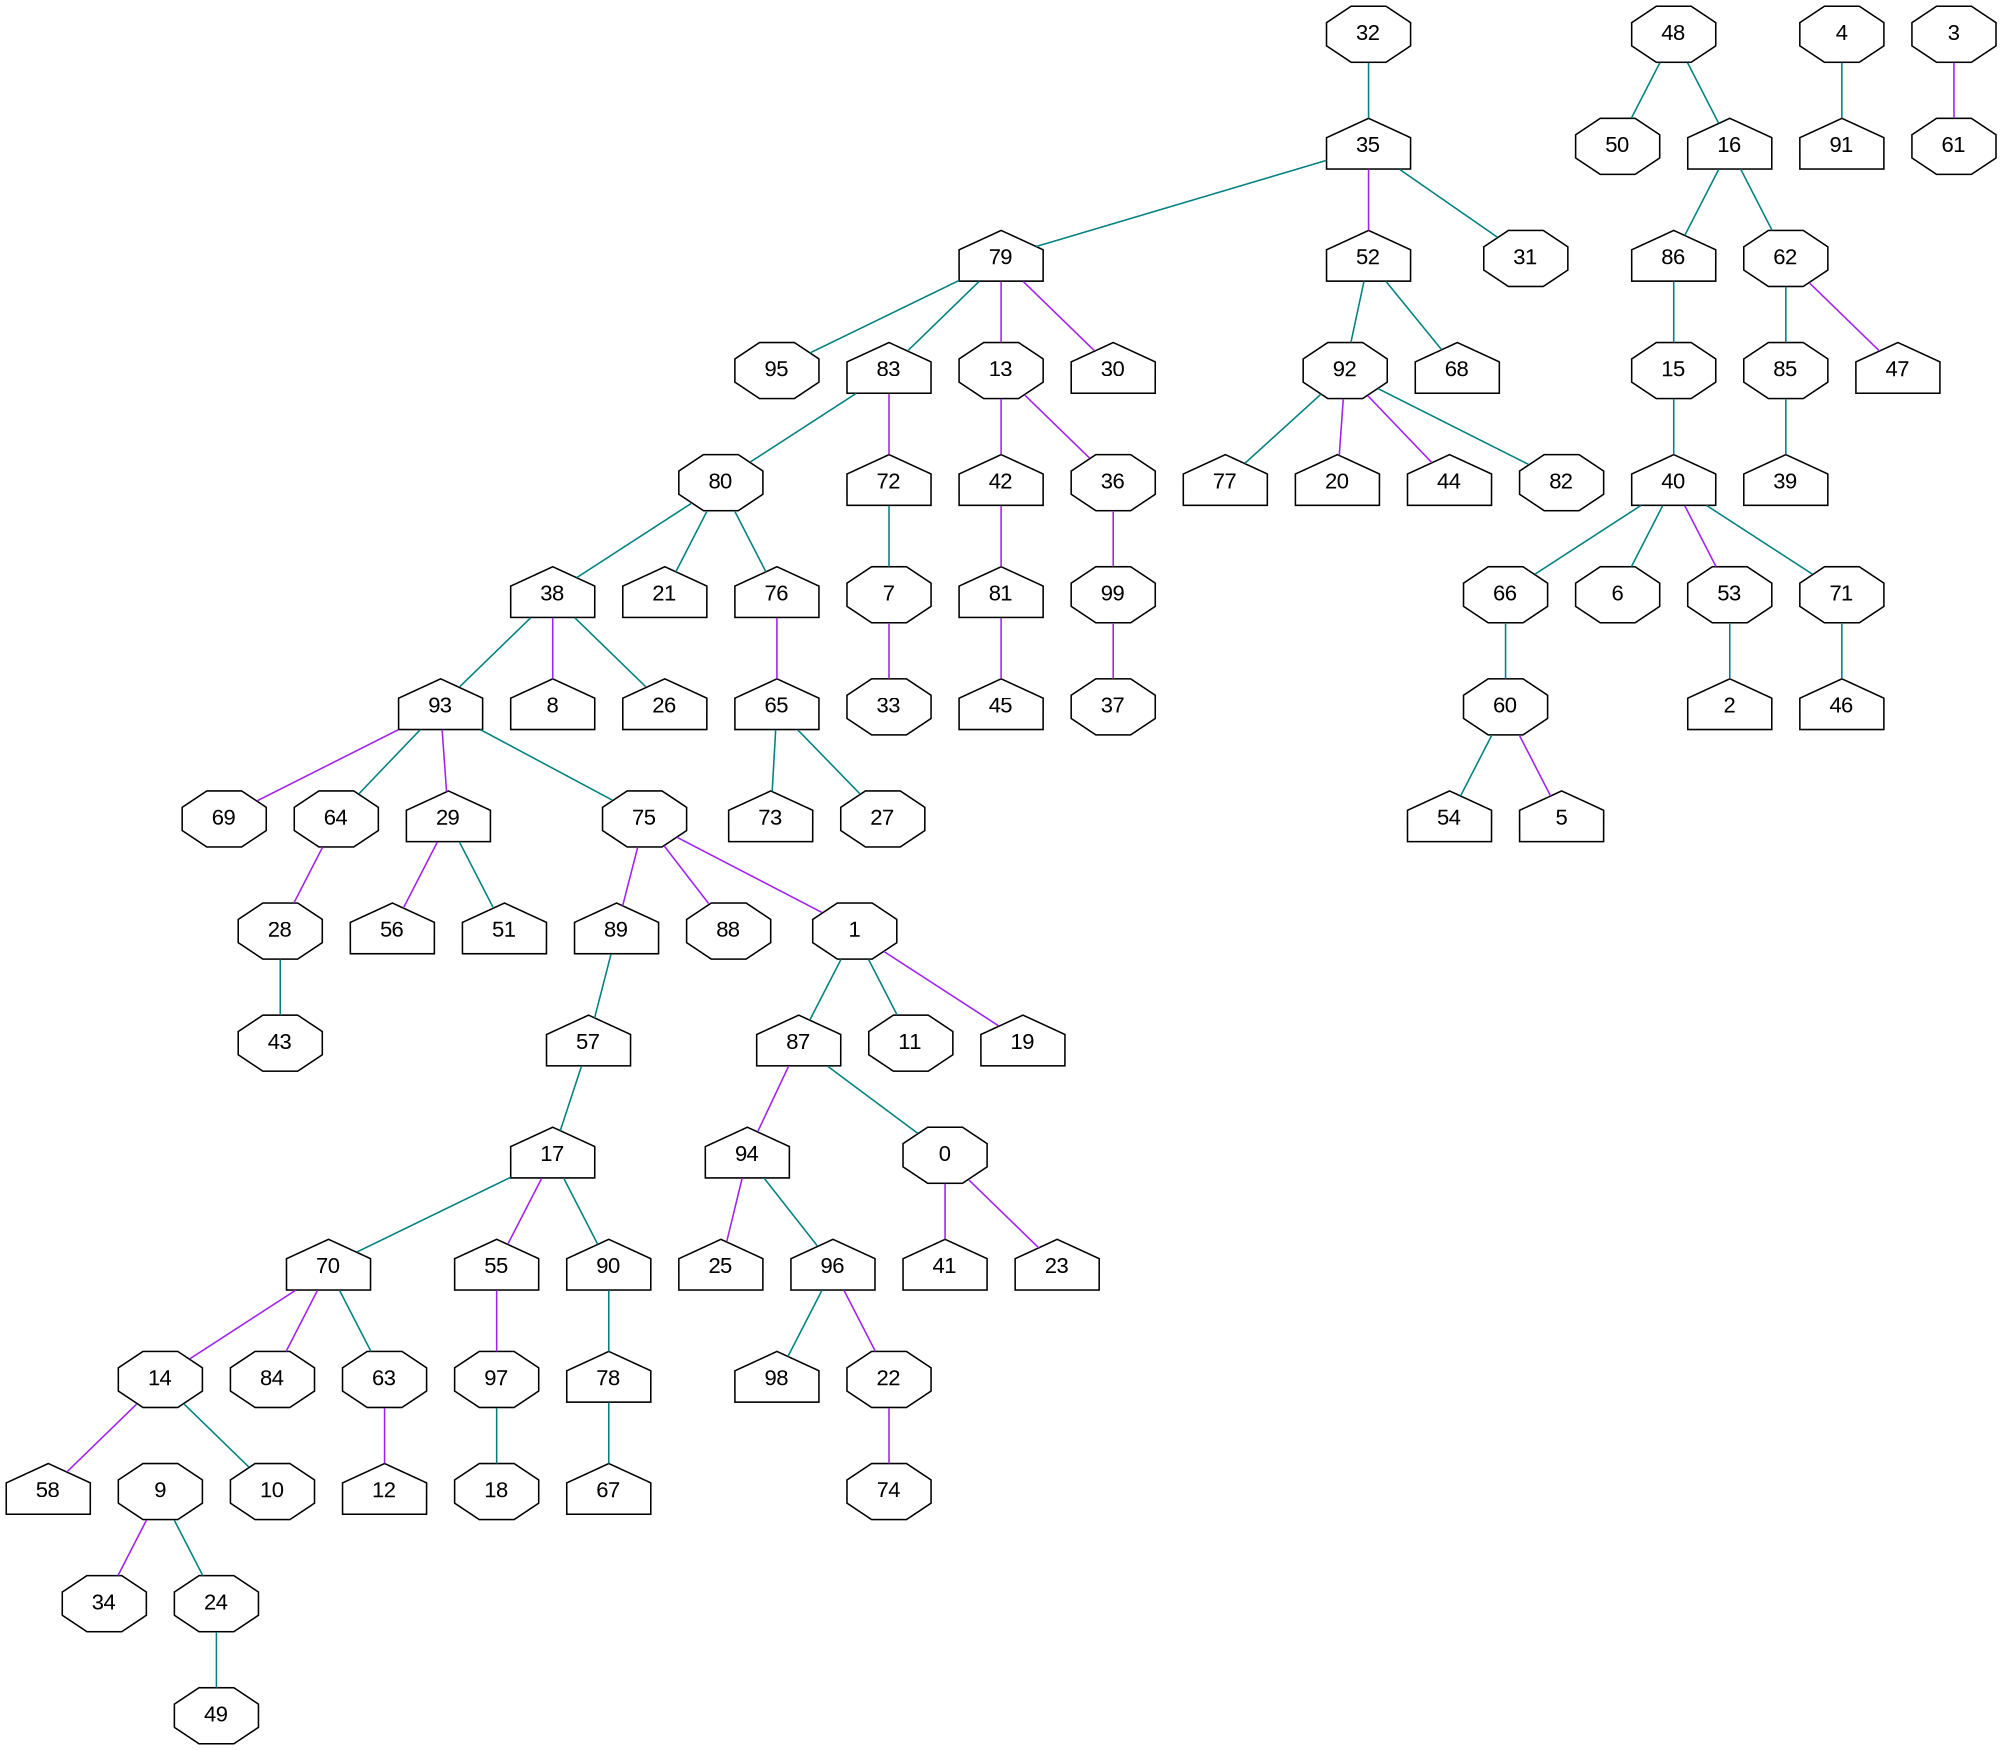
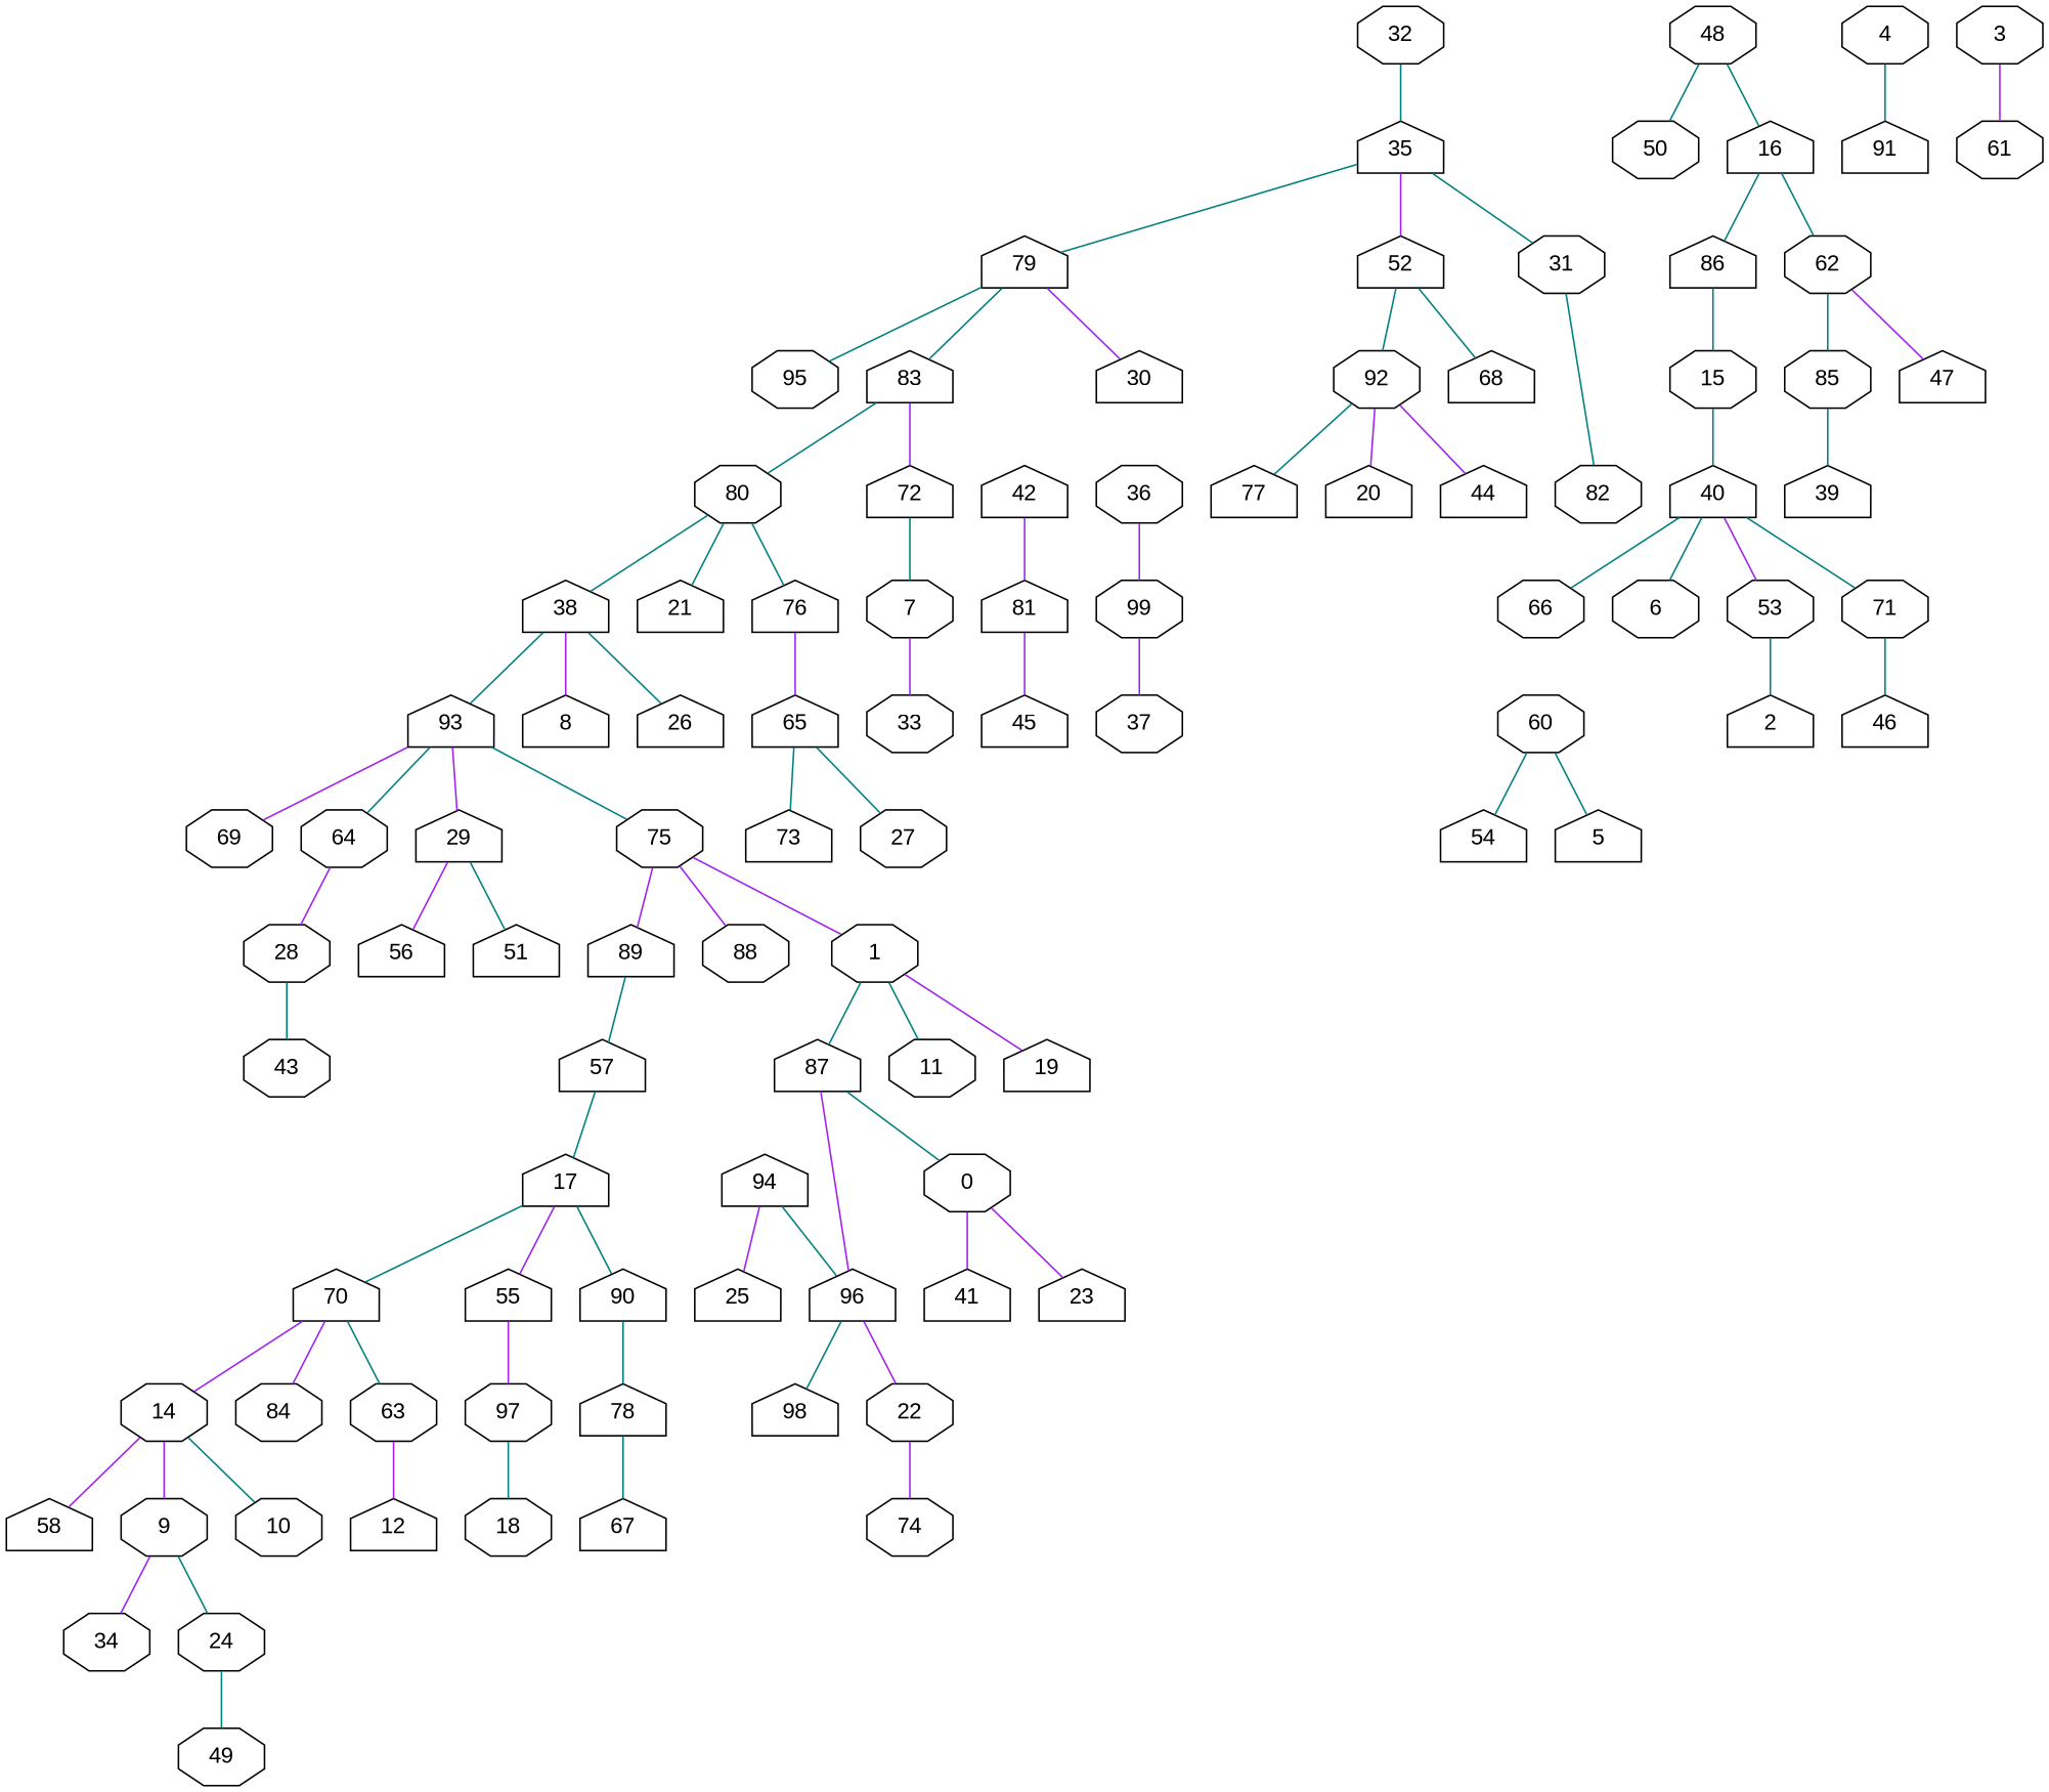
  graph {
    fontname="Liberation Sans"
    node [fontname="Liberation Sans" shape=house]
    edge [color=teal fontname="Liberation Sans"]
    32 [shape=octagon]
    35
    79
    52
    31 [shape=octagon]
    95 [shape=octagon]
    83
-   13 [shape=octagon]
    30
    92 [shape=octagon]
    68
    80 [shape=octagon]
    72
    42
    36 [shape=octagon]
    38
    21
    76
    7 [shape=octagon]
    93
    8
    26
    65
    77
    82 [shape=octagon]
    20
    44
    69 [shape=octagon]
    64 [shape=octagon]
    29
    75 [shape=octagon]
    28 [shape=octagon]
    56
    51
    89
    88 [shape=octagon]
    1 [shape=octagon]
    57
    87
    11 [shape=octagon]
    19
    17
    70
    55
    90
    14 [shape=octagon]
    84 [shape=octagon]
    63 [shape=octagon]
    97 [shape=octagon]
    78
    58
    9 [shape=octagon]
    10 [shape=octagon]
    12
    34 [shape=octagon]
    24 [shape=octagon]
    49 [shape=octagon]
    48 [shape=octagon]
    50 [shape=octagon]
    16
    86
    62 [shape=octagon]
    15 [shape=octagon]
    85 [shape=octagon]
    47
    40
    66 [shape=octagon]
    6 [shape=octagon]
    53 [shape=octagon]
    71 [shape=octagon]
    60 [shape=octagon]
    2
    46
    94
    0 [shape=octagon]
    96
    25
    41
    23
    98
    22 [shape=octagon]
    74 [shape=octagon]
    54
    5
    33 [shape=octagon]
    4 [shape=octagon]
    91
    43 [shape=octagon]
    3 [shape=octagon]
    61 [shape=octagon]
    39
    81
    99 [shape=octagon]
    45
    37 [shape=octagon]
    18 [shape=octagon]
    67
    73
    27 [shape=octagon]
    32 -- 35
    35 -- 79
    35 -- 52 [color=purple]
    35 -- 31
    79 -- 95
    79 -- 83
-   79 -- 13 [color=purple]
    79 -- 30 [color=purple]
    52 -- 92
    52 -- 68
    83 -- 80
    83 -- 72 [color=purple]
-   13 -- 42 [color=purple]
-   13 -- 36 [color=purple]
    92 -- 77
-   92 -- 82
+   31 -- 82
    92 -- 20 [color=purple]
    92 -- 44 [color=purple]
    80 -- 38
    80 -- 21
    80 -- 76
    72 -- 7
    42 -- 81 [color=purple]
    36 -- 99 [color=purple]
    38 -- 93
    38 -- 8 [color=purple]
    38 -- 26
    76 -- 65 [color=purple]
    7 -- 33 [color=purple]
    93 -- 69 [color=purple]
    93 -- 64
    93 -- 29 [color=purple]
    93 -- 75
    65 -- 73
    65 -- 27
    64 -- 28 [color=purple]
    29 -- 56 [color=purple]
    29 -- 51
    75 -- 89 [color=purple]
    75 -- 88 [color=purple]
    75 -- 1 [color=purple]
    28 -- 43
    89 -- 57
    1 -- 87
    1 -- 11
    1 -- 19 [color=purple]
    57 -- 17
-   87 -- 94 [color=purple]
+   87 -- 96 [color=purple]
    87 -- 0
    17 -- 70
    17 -- 55 [color=purple]
    17 -- 90
    70 -- 14 [color=purple]
    70 -- 84 [color=purple]
    70 -- 63
    55 -- 97 [color=purple]
    90 -- 78
    14 -- 58 [color=purple]
+   14 -- 9 [color=purple]
    14 -- 10
    63 -- 12 [color=purple]
    97 -- 18
    78 -- 67
    9 -- 34 [color=purple]
    9 -- 24
    24 -- 49
    48 -- 50
    48 -- 16
    16 -- 86
    16 -- 62
    86 -- 15
    62 -- 85
    62 -- 47 [color=purple]
    15 -- 40
    85 -- 39
    40 -- 66
    40 -- 6
    40 -- 53 [color=purple]
    40 -- 71
-   66 -- 60
    53 -- 2
    71 -- 46
    60 -- 54
-   60 -- 5 [color=purple]
+   60 -- 5
    94 -- 96
    94 -- 25 [color=purple]
    0 -- 41 [color=purple]
    0 -- 23 [color=purple]
    96 -- 98
    96 -- 22 [color=purple]
    22 -- 74 [color=purple]
    4 -- 91
    3 -- 61 [color=purple]
    81 -- 45 [color=purple]
    99 -- 37 [color=purple]
  }
